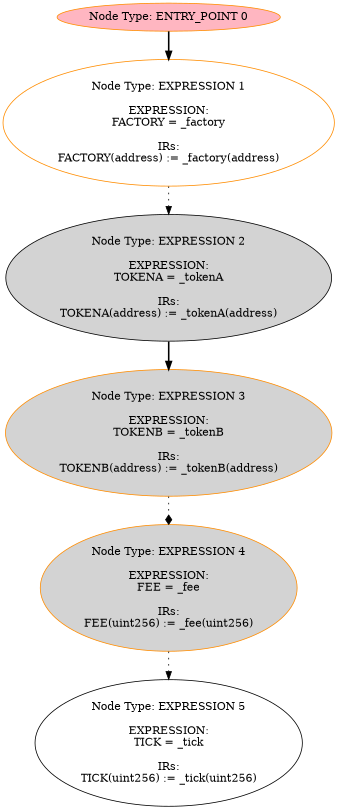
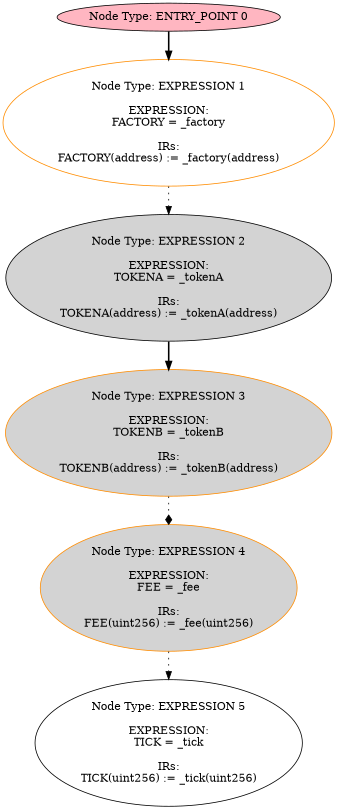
  digraph {
    node [style=filled fillcolor=lightgrey color=black]
    edge [style=dotted arrowhead=normal]
-   n1 [label="Node Type: ENTRY_POINT 0\n" fillcolor=lightpink color=darkorange]
+   n1 [label="Node Type: ENTRY_POINT 0\n" fillcolor=lightpink]
    n2 [label="Node Type: EXPRESSION 1\n\nEXPRESSION:\nFACTORY = _factory\n\nIRs:\nFACTORY(address) := _factory(address)" fillcolor=white color=darkorange]
    n3 [label="Node Type: EXPRESSION 2\n\nEXPRESSION:\nTOKENA = _tokenA\n\nIRs:\nTOKENA(address) := _tokenA(address)"]
    n4 [label="Node Type: EXPRESSION 3\n\nEXPRESSION:\nTOKENB = _tokenB\n\nIRs:\nTOKENB(address) := _tokenB(address)" color=darkorange]
    n5 [label="Node Type: EXPRESSION 4\n\nEXPRESSION:\nFEE = _fee\n\nIRs:\nFEE(uint256) := _fee(uint256)" color=darkorange]
    n6 [label="Node Type: EXPRESSION 5\n\nEXPRESSION:\nTICK = _tick\n\nIRs:\nTICK(uint256) := _tick(uint256)" fillcolor=white]
    n1 -> n2 [style=bold]
    n2 -> n3
    n3 -> n4 [style=bold]
    n4 -> n5 [arrowhead=diamond]
    n5 -> n6
  }
